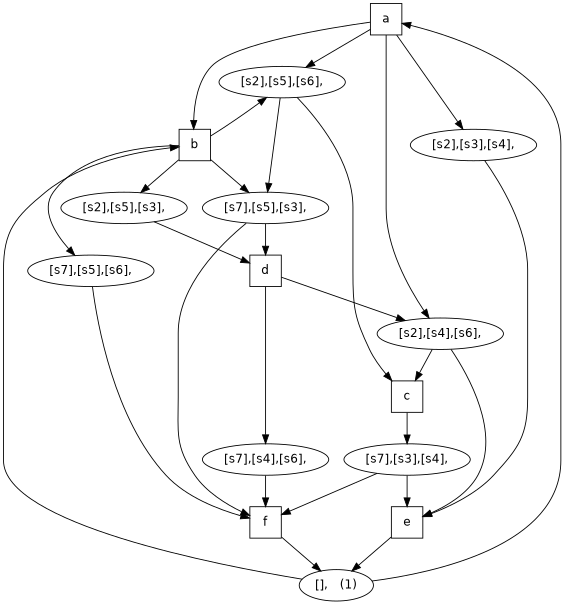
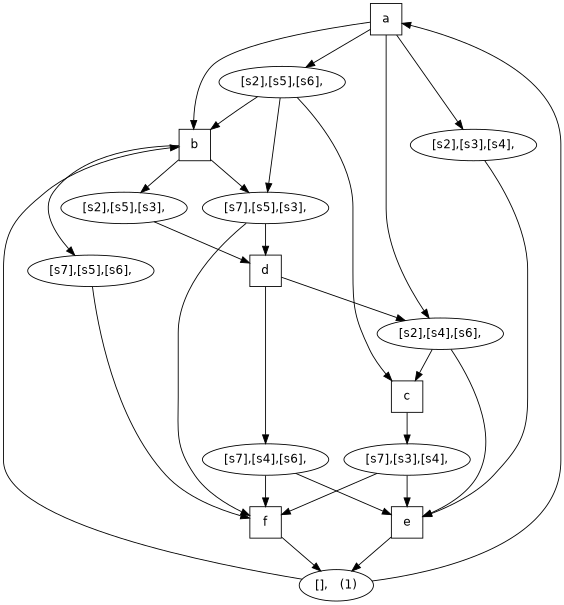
  digraph {
    fontname="DejaVu Sans"
    node [fontname="DejaVu Sans"]
    edge [fontname="DejaVu Sans"]
    n1 [label=a shape=box width=0.5]
    n2 [label="[s2],[s5],[s6]," width=0.5]
    n3 [label="[s2],[s4],[s6]," width=0.5]
    n4 [label="[s2],[s3],[s4]," width=0.5]
    n5 [label=b shape=box width=0.5]
    n6 [label="[s7],[s5],[s3]," width=0.5]
    n7 [label=c shape=box width=0.5]
    n8 [label=e shape=box width=0.5]
    n9 [label="[s2],[s5],[s3]," width=0.5]
    n10 [label=d shape=box width=0.5]
    n11 [label="[s7],[s5],[s6]," width=0.5]
    n12 [label=f shape=box width=0.5]
    n13 [label="[s7],[s3],[s4]," width=0.5]
    n14 [label="[s7],[s4],[s6]," width=0.5]
    n15 [label="[],   (1)" width=0.5]
    n1 -> n2
    n1 -> n3
    n1 -> n4
    n1 -> n5
    n2 -> n6
    n2 -> n7
    n3 -> n7
    n3 -> n8
    n4 -> n8
-   n5 -> n2
+   n2 -> n5
    n5 -> n6
    n5 -> n9
    n5 -> n11
    n6 -> n10
    n6 -> n12
    n7 -> n13
    n8 -> n15
    n9 -> n10
    n10 -> n3
    n10 -> n14
    n11 -> n12
    n12 -> n15
    n13 -> n8
    n13 -> n12
+   n14 -> n8
    n14 -> n12
    n15 -> n1
    n15 -> n5
  }
